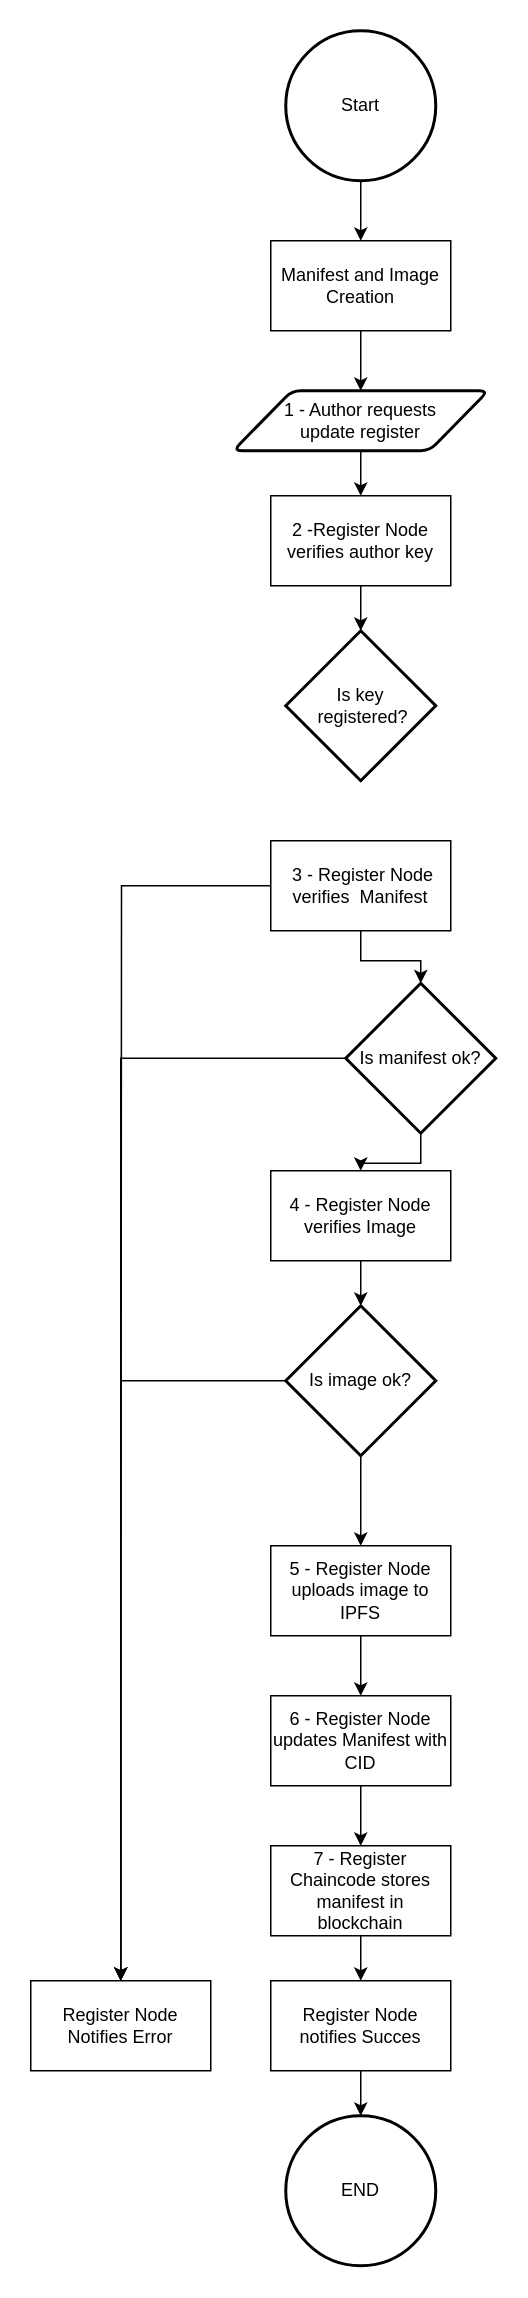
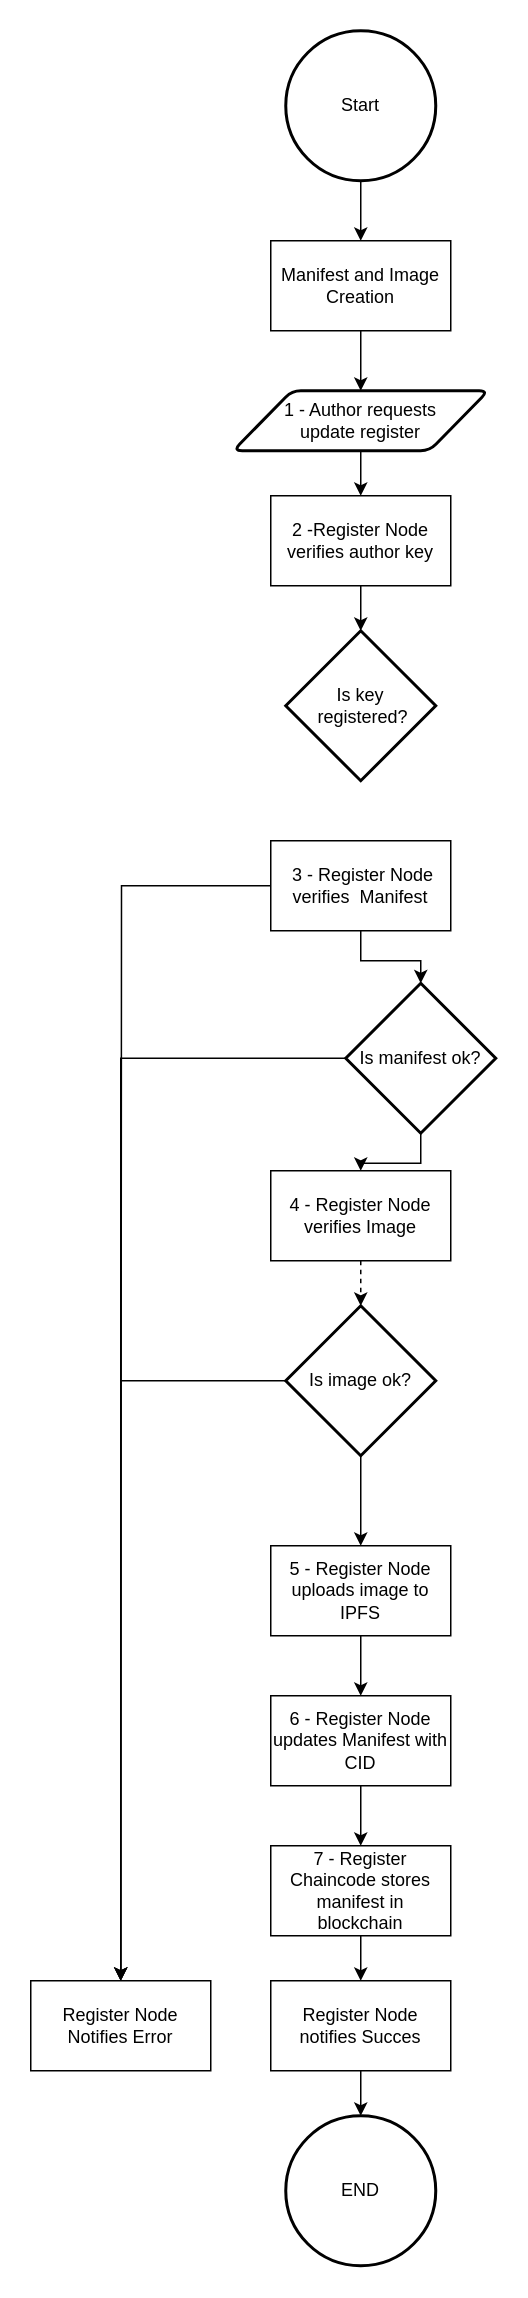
  <mxCell id="0" />
  <mxCell id="1" parent="0" />
  <mxCell id="2" style="edgeStyle=orthogonalEdgeStyle;rounded=0;orthogonalLoop=1;jettySize=auto;html=1;exitX=0.5;exitY=1;exitDx=0;exitDy=0;exitPerimeter=0;" edge="1" parent="1" source="3" target="5"><mxGeometry relative="1" as="geometry" /></mxCell>
  <mxCell id="3" value="&lt;div&gt;Start&lt;/div&gt;" style="strokeWidth=2;html=1;shape=mxgraph.flowchart.start_2;whiteSpace=wrap;" vertex="1" parent="1"><mxGeometry x="190" y="20" width="100" height="100" as="geometry" /></mxCell>
  <mxCell id="4" style="edgeStyle=orthogonalEdgeStyle;rounded=0;orthogonalLoop=1;jettySize=auto;html=1;exitX=0.5;exitY=1;exitDx=0;exitDy=0;entryX=0.5;entryY=0;entryDx=0;entryDy=0;" edge="1" parent="1" source="5" target="7"><mxGeometry relative="1" as="geometry" /></mxCell>
  <mxCell id="5" value="Manifest and Image Creation" style="rounded=0;whiteSpace=wrap;html=1;" vertex="1" parent="1"><mxGeometry x="180" y="160" width="120" height="60" as="geometry" /></mxCell>
  <mxCell id="6" style="edgeStyle=orthogonalEdgeStyle;rounded=0;orthogonalLoop=1;jettySize=auto;html=1;exitX=0.5;exitY=1;exitDx=0;exitDy=0;entryX=0.5;entryY=0;entryDx=0;entryDy=0;" edge="1" parent="1" source="7" target="9"><mxGeometry relative="1" as="geometry" /></mxCell>
  <mxCell id="7" value="&lt;div&gt;1 - Author requests &lt;br&gt;&lt;/div&gt;&lt;div&gt;update register&lt;/div&gt;" style="shape=parallelogram;html=1;strokeWidth=2;perimeter=parallelogramPerimeter;whiteSpace=wrap;rounded=1;arcSize=12;size=0.23;" vertex="1" parent="1"><mxGeometry x="155" y="260" width="170" height="40" as="geometry" /></mxCell>
  <mxCell id="8" style="edgeStyle=orthogonalEdgeStyle;rounded=0;orthogonalLoop=1;jettySize=auto;html=1;exitX=0.5;exitY=1;exitDx=0;exitDy=0;entryX=0.5;entryY=0;entryDx=0;entryDy=0;entryPerimeter=0;" edge="1" parent="1" source="9" target="10"><mxGeometry relative="1" as="geometry" /></mxCell>
  <mxCell id="9" value="2 -Register Node verifies author key" style="rounded=0;whiteSpace=wrap;html=1;" vertex="1" parent="1"><mxGeometry x="180" y="330" width="120" height="60" as="geometry" /></mxCell>
  <mxCell id="10" value="&lt;div&gt;Is key&lt;/div&gt;&lt;div&gt;&amp;nbsp;registered?&lt;/div&gt;" style="strokeWidth=2;html=1;shape=mxgraph.flowchart.decision;whiteSpace=wrap;" vertex="1" parent="1"><mxGeometry x="190" y="420" width="100" height="100" as="geometry" /></mxCell>
  <mxCell id="11" style="edgeStyle=orthogonalEdgeStyle;rounded=0;orthogonalLoop=1;jettySize=auto;html=1;exitX=0.5;exitY=1;exitDx=0;exitDy=0;entryX=0.5;entryY=0;entryDx=0;entryDy=0;entryPerimeter=0;" edge="1" parent="1" source="13" target="16"><mxGeometry relative="1" as="geometry" /></mxCell>
  <mxCell id="12" style="edgeStyle=orthogonalEdgeStyle;rounded=0;orthogonalLoop=1;jettySize=auto;html=1;exitX=0;exitY=0.5;exitDx=0;exitDy=0;" edge="1" parent="1" source="13"><mxGeometry relative="1" as="geometry"><mxPoint x="80" y="1320" as="targetPoint" /></mxGeometry></mxCell>
  <mxCell id="13" value="&amp;nbsp;3 - Register Node verifies&amp;nbsp; Manifest" style="rounded=0;whiteSpace=wrap;html=1;" vertex="1" parent="1"><mxGeometry x="180" y="560" width="120" height="60" as="geometry" /></mxCell>
  <mxCell id="14" style="edgeStyle=orthogonalEdgeStyle;rounded=0;orthogonalLoop=1;jettySize=auto;html=1;exitX=0.5;exitY=1;exitDx=0;exitDy=0;exitPerimeter=0;entryX=0.5;entryY=0;entryDx=0;entryDy=0;" edge="1" parent="1" source="16" target="18"><mxGeometry relative="1" as="geometry" /></mxCell>
  <mxCell id="15" style="edgeStyle=orthogonalEdgeStyle;rounded=0;orthogonalLoop=1;jettySize=auto;html=1;exitX=0;exitY=0.5;exitDx=0;exitDy=0;exitPerimeter=0;" edge="1" parent="1" source="16" target="30"><mxGeometry relative="1" as="geometry" /></mxCell>
  <mxCell id="16" value="Is manifest ok?" style="strokeWidth=2;html=1;shape=mxgraph.flowchart.decision;whiteSpace=wrap;" vertex="1" parent="1"><mxGeometry x="230" y="655" width="100" height="100" as="geometry" /></mxCell>
- <mxCell id="17" style="edgeStyle=orthogonalEdgeStyle;rounded=0;orthogonalLoop=1;jettySize=auto;html=1;exitX=0.5;exitY=1;exitDx=0;exitDy=0;entryX=0.5;entryY=0;entryDx=0;entryDy=0;entryPerimeter=0;" edge="1" parent="1" source="18" target="21"><mxGeometry relative="1" as="geometry" /></mxCell>
+ <mxCell id="17" style="edgeStyle=orthogonalEdgeStyle;rounded=0;orthogonalLoop=1;jettySize=auto;html=1;exitX=0.5;exitY=1;exitDx=0;exitDy=0;entryX=0.5;entryY=0;entryDx=0;entryDy=0;entryPerimeter=0;dashed=1;" edge="1" parent="1" source="18" target="21"><mxGeometry relative="1" as="geometry" /></mxCell>
  <mxCell id="18" value="4 - Register Node verifies Image" style="rounded=0;whiteSpace=wrap;html=1;" vertex="1" parent="1"><mxGeometry x="180" y="780" width="120" height="60" as="geometry" /></mxCell>
  <mxCell id="19" style="edgeStyle=orthogonalEdgeStyle;rounded=0;orthogonalLoop=1;jettySize=auto;html=1;exitX=0.5;exitY=1;exitDx=0;exitDy=0;exitPerimeter=0;" edge="1" parent="1" source="21" target="23"><mxGeometry relative="1" as="geometry" /></mxCell>
  <mxCell id="20" style="edgeStyle=orthogonalEdgeStyle;rounded=0;orthogonalLoop=1;jettySize=auto;html=1;exitX=0;exitY=0.5;exitDx=0;exitDy=0;exitPerimeter=0;entryX=0.5;entryY=0;entryDx=0;entryDy=0;" edge="1" parent="1" source="21" target="30"><mxGeometry relative="1" as="geometry" /></mxCell>
  <mxCell id="21" value="Is image ok?" style="strokeWidth=2;html=1;shape=mxgraph.flowchart.decision;whiteSpace=wrap;" vertex="1" parent="1"><mxGeometry x="190" y="870" width="100" height="100" as="geometry" /></mxCell>
  <mxCell id="22" style="edgeStyle=orthogonalEdgeStyle;rounded=0;orthogonalLoop=1;jettySize=auto;html=1;exitX=0.5;exitY=1;exitDx=0;exitDy=0;entryX=0.5;entryY=0;entryDx=0;entryDy=0;" edge="1" parent="1" source="23" target="25"><mxGeometry relative="1" as="geometry" /></mxCell>
  <mxCell id="23" value="5 - Register Node uploads image to IPFS" style="rounded=0;whiteSpace=wrap;html=1;" vertex="1" parent="1"><mxGeometry x="180" y="1030" width="120" height="60" as="geometry" /></mxCell>
  <mxCell id="24" style="edgeStyle=orthogonalEdgeStyle;rounded=0;orthogonalLoop=1;jettySize=auto;html=1;exitX=0.5;exitY=1;exitDx=0;exitDy=0;" edge="1" parent="1" source="25" target="27"><mxGeometry relative="1" as="geometry" /></mxCell>
  <mxCell id="25" value="6 - Register Node updates Manifest with CID" style="rounded=0;whiteSpace=wrap;html=1;" vertex="1" parent="1"><mxGeometry x="180" y="1130" width="120" height="60" as="geometry" /></mxCell>
  <mxCell id="26" style="edgeStyle=orthogonalEdgeStyle;rounded=0;orthogonalLoop=1;jettySize=auto;html=1;exitX=0.5;exitY=1;exitDx=0;exitDy=0;entryX=0.5;entryY=0;entryDx=0;entryDy=0;" edge="1" parent="1" source="27" target="29"><mxGeometry relative="1" as="geometry" /></mxCell>
  <mxCell id="27" value="7 - Register Chaincode stores manifest in blockchain" style="rounded=0;whiteSpace=wrap;html=1;" vertex="1" parent="1"><mxGeometry x="180" y="1230" width="120" height="60" as="geometry" /></mxCell>
  <mxCell id="28" style="edgeStyle=orthogonalEdgeStyle;rounded=0;orthogonalLoop=1;jettySize=auto;html=1;exitX=0.5;exitY=1;exitDx=0;exitDy=0;" edge="1" parent="1" source="29" target="31"><mxGeometry relative="1" as="geometry" /></mxCell>
  <mxCell id="29" value="Register Node notifies Succes" style="rounded=0;whiteSpace=wrap;html=1;" vertex="1" parent="1"><mxGeometry x="180" y="1320" width="120" height="60" as="geometry" /></mxCell>
  <mxCell id="30" value="Register Node Notifies Error" style="rounded=0;whiteSpace=wrap;html=1;" vertex="1" parent="1"><mxGeometry x="20" y="1320" width="120" height="60" as="geometry" /></mxCell>
  <mxCell id="31" value="END" style="strokeWidth=2;html=1;shape=mxgraph.flowchart.start_2;whiteSpace=wrap;" vertex="1" parent="1"><mxGeometry x="190" y="1410" width="100" height="100" as="geometry" /></mxCell>
